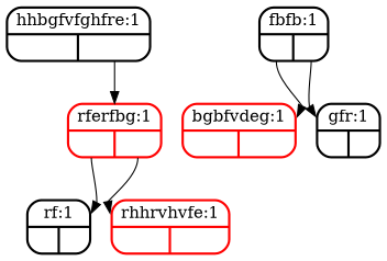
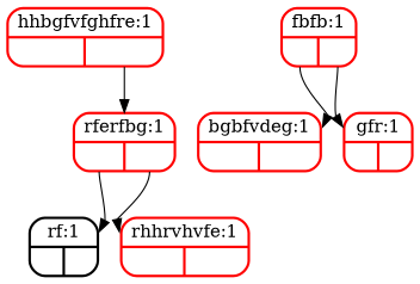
  digraph {
    node [color=red penwidth=2 shape=Mrecord]
    edge [headport=f0 tailport=f2]
-   n1 [color=black label="{<f0>hhbgfvfghfre:1|{<f1>|<f2>}}"]
+   n1 [label="{<f0>hhbgfvfghfre:1|{<f1>|<f2>}}"]
    n2 [label="{<f0>rferfbg:1|{<f1>|<f2>}}"]
-   n3 [color=black label="{<f0>fbfb:1|{<f1>|<f2>}}"]
+   n3 [label="{<f0>fbfb:1|{<f1>|<f2>}}"]
    n4 [label="{<f0>bgbfvdeg:1|{<f1>|<f2>}}"]
-   n5 [color=black label="{<f0>gfr:1|{<f1>|<f2>}}"]
+   n5 [label="{<f0>gfr:1|{<f1>|<f2>}}"]
    n6 [color=black label="{<f0>rf:1|{<f1>|<f2>}}"]
    n7 [label="{<f0>rhhrvhvfe:1|{<f1>|<f2>}}"]
    n1 -> n2
    n2 -> n6 [tailport=f1]
    n2 -> n7
    n3 -> n4 [tailport=f1]
    n3 -> n5
  }
